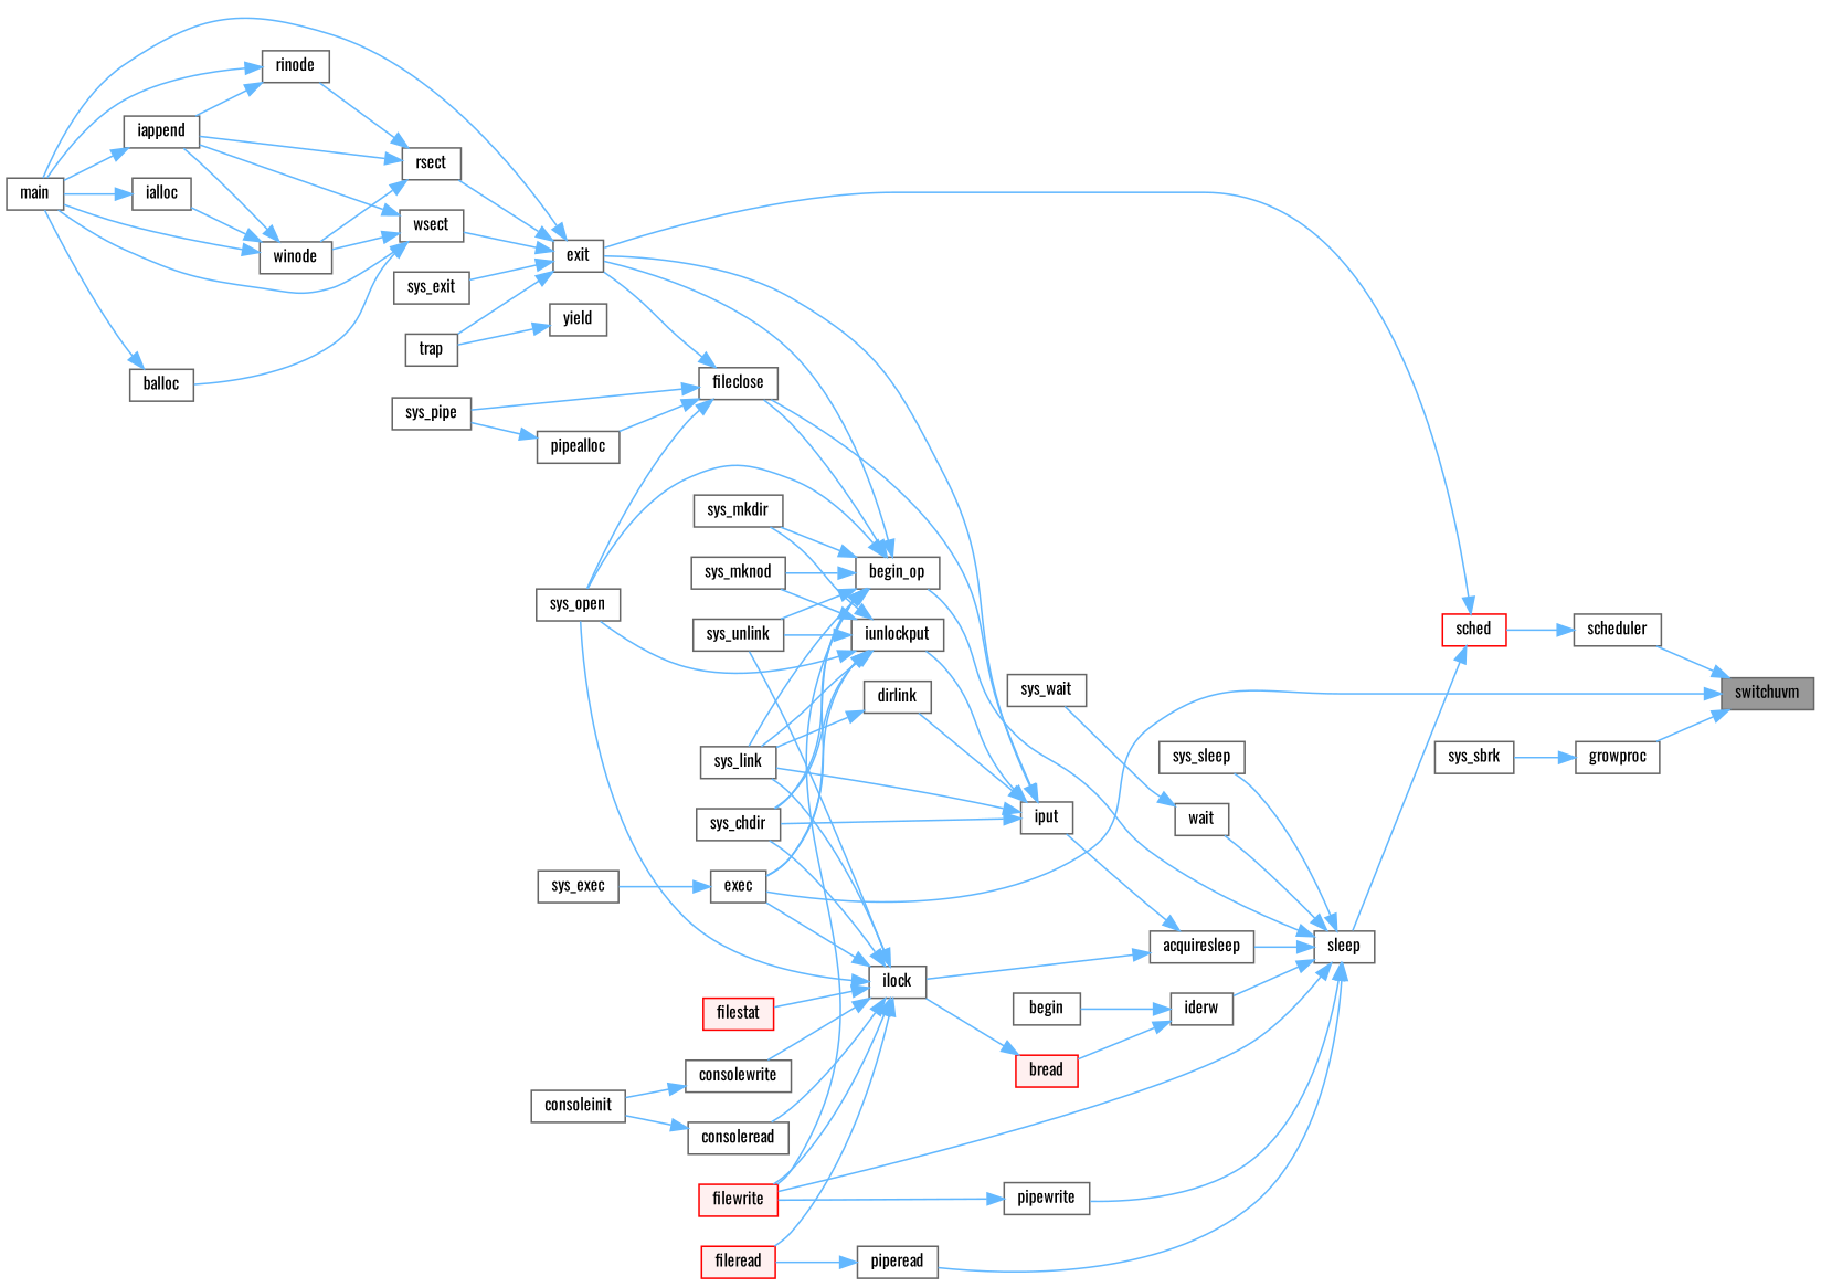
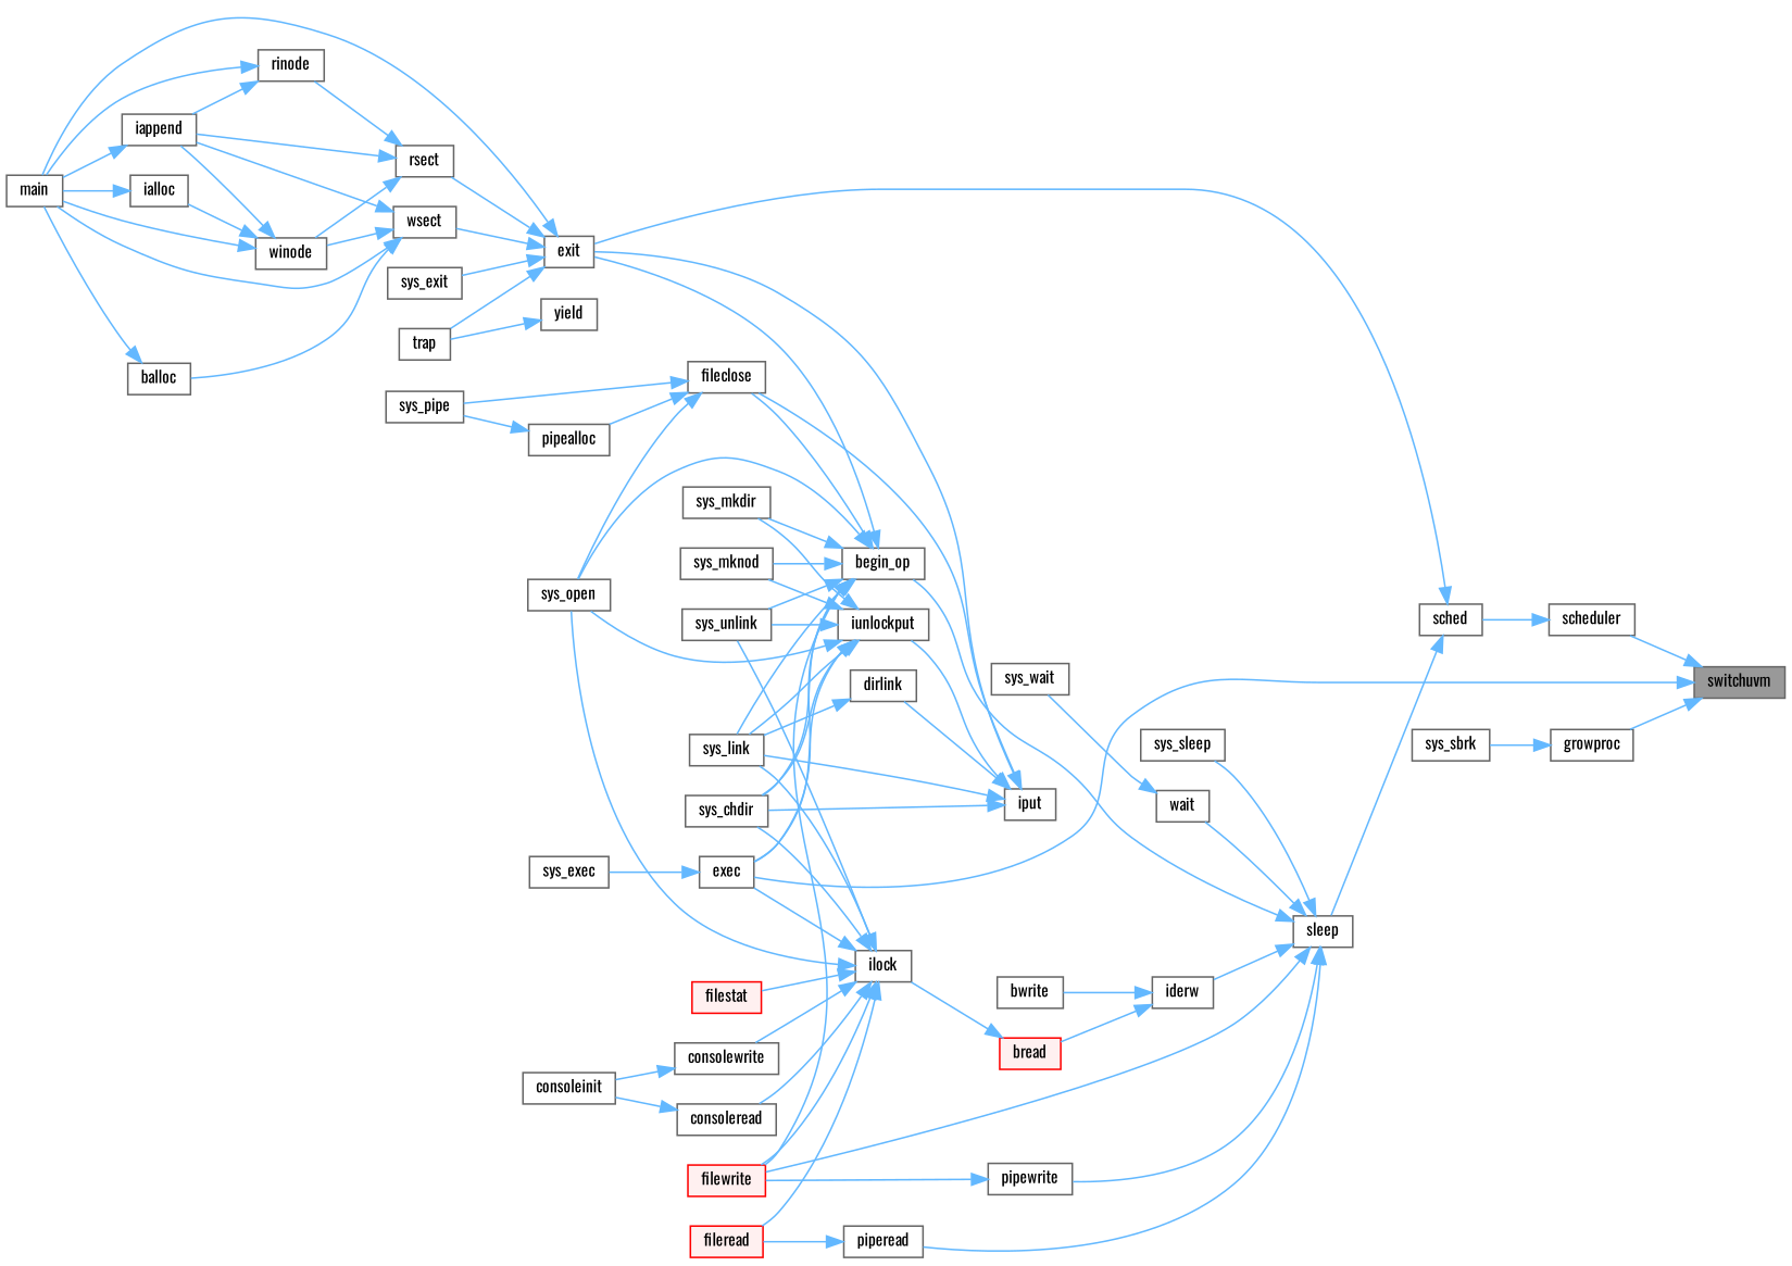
  digraph {
    fontname=Oswald
    rankdir=RL
    node [color=grey40 fillcolor=white fontname=Oswald fontsize=10 shape=box style=filled]
    edge [color=steelblue1 dir=back fontname=Oswald fontsize=10 labelfontname=Helvetica labelfontsize=10 style=solid]
    n1 [color=gray40 fillcolor=grey60 fontcolor=black height=0.2 label=switchuvm width=0.4]
    n2 [height=0.2 label=exec width=0.4]
    n3 [height=0.2 label=growproc width=0.4]
    n4 [height=0.2 label=scheduler width=0.4]
    n5 [height=0.2 label=sys_exec width=0.4]
    n6 [height=0.2 label=sys_sbrk width=0.4]
-   n7 [color=red height=0.2 label=sched width=0.4]
+   n7 [height=0.2 label=sched width=0.4]
    n8 [height=0.2 label=exit width=0.4]
    n9 [height=0.2 label=sleep width=0.4]
    n10 [height=0.2 label=main width=0.4]
    n11 [height=0.2 label=rsect width=0.4]
    n12 [height=0.2 label=sys_exit width=0.4]
    n13 [height=0.2 label=trap width=0.4]
    n14 [height=0.2 label=wsect width=0.4]
-   n15 [height=0.2 label=acquiresleep width=0.4]
    n16 [height=0.2 label=begin_op width=0.4]
    n17 [height=0.2 label=iderw width=0.4]
    n18 [height=0.2 label=piperead width=0.4]
    n19 [height=0.2 label=pipewrite width=0.4]
    n20 [height=0.2 label=sys_sleep width=0.4]
    n21 [height=0.2 label=wait width=0.4]
    n22 [color=red fillcolor="#FFF0F0" height=0.2 label=filewrite width=0.4]
    n23 [height=0.2 label=yield width=0.4]
    n24 [height=0.2 label=iappend width=0.4]
    n25 [height=0.2 label=rinode width=0.4]
    n26 [height=0.2 label=winode width=0.4]
    n27 [height=0.2 label=balloc width=0.4]
    n28 [height=0.2 label=ialloc width=0.4]
    n29 [height=0.2 label=ilock width=0.4]
    n30 [height=0.2 label=iput width=0.4]
    n31 [height=0.2 label=consoleread width=0.4]
    n32 [height=0.2 label=consoleinit width=0.4]
    n33 [height=0.2 label=sys_chdir width=0.4]
    n34 [height=0.2 label=sys_link width=0.4]
    n35 [height=0.2 label=sys_open width=0.4]
    n36 [height=0.2 label=sys_unlink width=0.4]
    n37 [height=0.2 label=fileclose width=0.4]
    n38 [height=0.2 label=sys_mkdir width=0.4]
    n39 [height=0.2 label=sys_mknod width=0.4]
    n40 [color=red fillcolor="#FFF0F0" height=0.2 label=bread width=0.4]
-   n41 [height=0.2 label=begin width=0.4]
+   n41 [height=0.2 label=bwrite width=0.4]
    n42 [color=red fillcolor="#FFF0F0" height=0.2 label=fileread width=0.4]
    n43 [height=0.2 label=sys_wait width=0.4]
    n44 [height=0.2 label=consolewrite width=0.4]
    n45 [color=red fillcolor="#FFF0F0" height=0.2 label=filestat width=0.4]
    n46 [height=0.2 label=dirlink width=0.4]
    n47 [height=0.2 label=iunlockput width=0.4]
    n48 [height=0.2 label=pipealloc width=0.4]
    n49 [height=0.2 label=sys_pipe width=0.4]
    n1 -> n2
    n1 -> n3
    n1 -> n4
    n2 -> n5
    n3 -> n6
    n4 -> n7
    n7 -> n8
    n7 -> n9
    n8 -> n10
    n8 -> n11
    n8 -> n12
    n8 -> n13
    n8 -> n14
-   n9 -> n15
    n9 -> n16
    n9 -> n17
    n9 -> n18
    n9 -> n19
    n9 -> n20
    n9 -> n21
    n9 -> n22
    n11 -> n24
    n11 -> n25
    n11 -> n26
    n14 -> n10
    n14 -> n24
    n14 -> n26
    n14 -> n27
-   n15 -> n29
-   n15 -> n30
    n16 -> n2
    n16 -> n8
    n16 -> n22
    n16 -> n33
    n16 -> n34
    n16 -> n35
    n16 -> n36
    n16 -> n37
    n16 -> n38
    n16 -> n39
    n17 -> n40
    n17 -> n41
    n18 -> n42
    n19 -> n22
    n21 -> n43
    n23 -> n13
    n24 -> n10
    n25 -> n10
    n25 -> n24
    n26 -> n10
    n26 -> n24
    n26 -> n28
    n27 -> n10
    n28 -> n10
    n29 -> n2
    n29 -> n22
    n29 -> n31
    n29 -> n33
    n29 -> n34
    n29 -> n35
    n29 -> n36
    n29 -> n42
    n29 -> n44
    n29 -> n45
    n30 -> n8
    n30 -> n33
    n30 -> n34
    n30 -> n37
    n30 -> n46
    n30 -> n47
    n31 -> n32
-   n37 -> n8
    n37 -> n35
    n37 -> n48
    n37 -> n49
    n40 -> n29
    n44 -> n32
    n46 -> n34
    n47 -> n2
    n47 -> n33
    n47 -> n34
    n47 -> n35
    n47 -> n36
    n47 -> n38
    n47 -> n39
    n48 -> n49
  }
